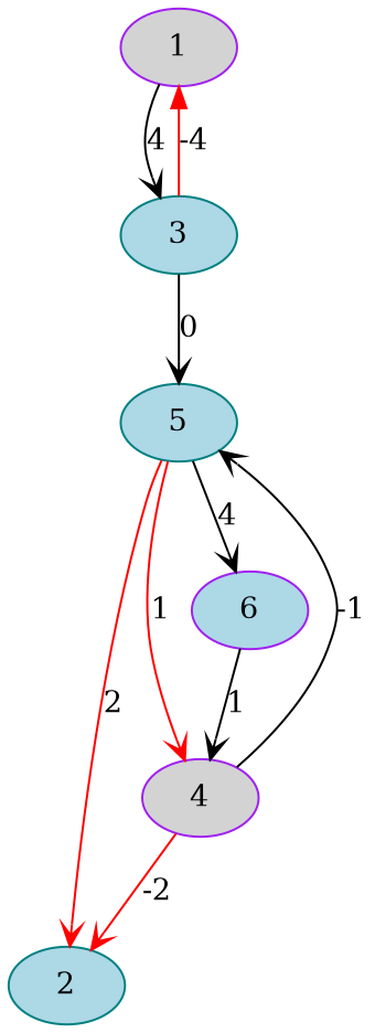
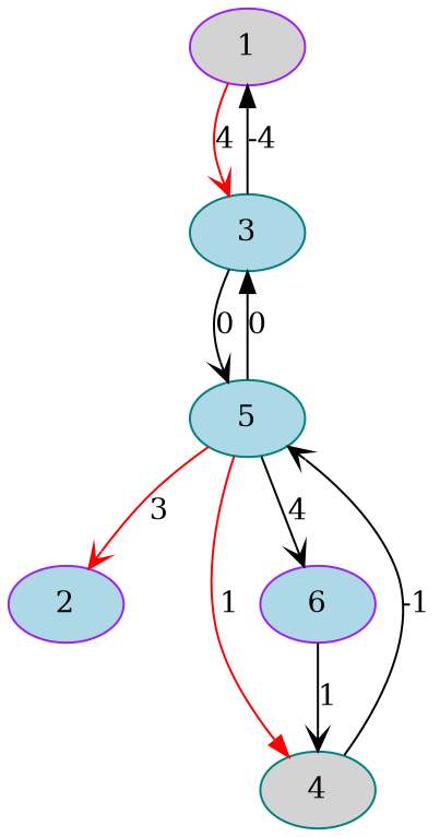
  digraph {
    node [color=teal fillcolor=lightblue style=filled]
    edge [arrowhead=vee color=black]
    1 [color=purple fillcolor=lightgrey]
    3
    5
-   2
-   4 [color=purple fillcolor=lightgrey]
+   2 [color=purple]
+   4 [fillcolor=lightgrey]
    6 [color=purple]
-   1 -> 3 [label=4]
-   3 -> 1 [arrowhead=normal color=red label=-4]
+   1 -> 3 [color=red label=4]
+   3 -> 1 [arrowhead=normal label=-4]
    3 -> 5 [label=0]
-   5 -> 2 [color=red label=2]
-   5 -> 4 [color=red label=1]
+   5 -> 3 [arrowhead=normal label=0]
+   5 -> 2 [color=red label=3]
+   5 -> 4 [arrowhead=normal color=red label=1]
    5 -> 6 [label=4]
    4 -> 5 [label=-1]
-   4 -> 2 [color=red label=-2]
    6 -> 4 [label=1]
  }
